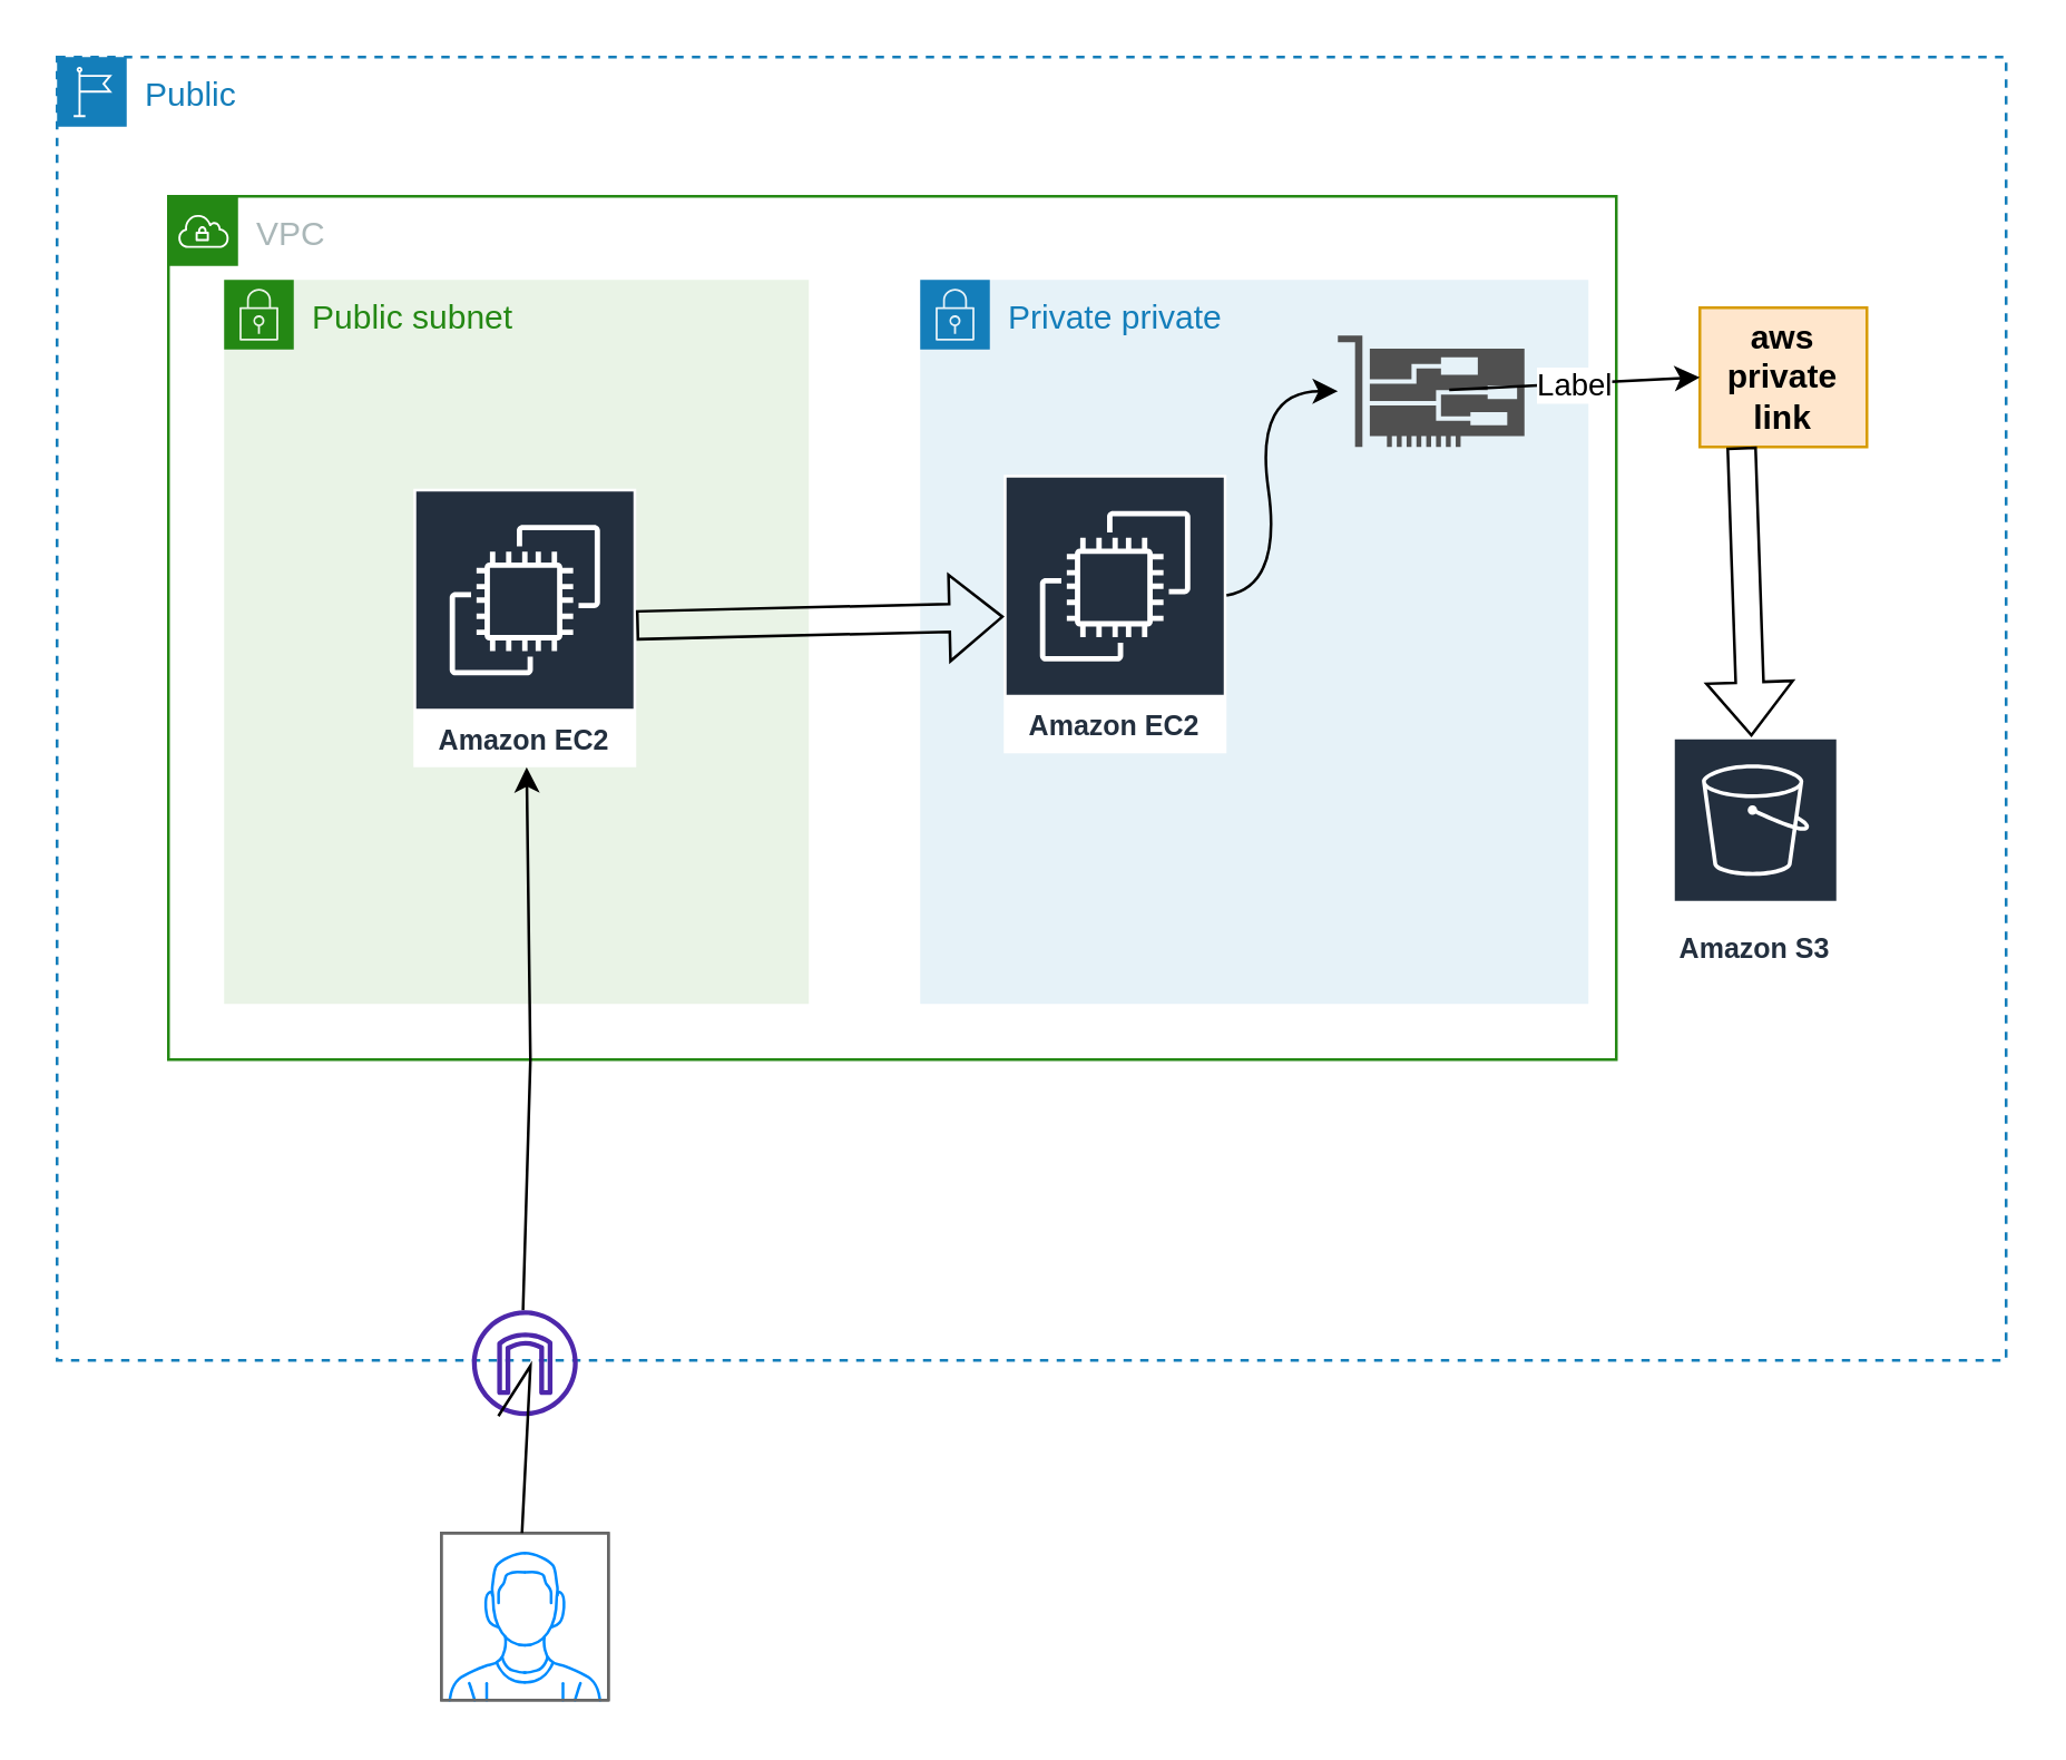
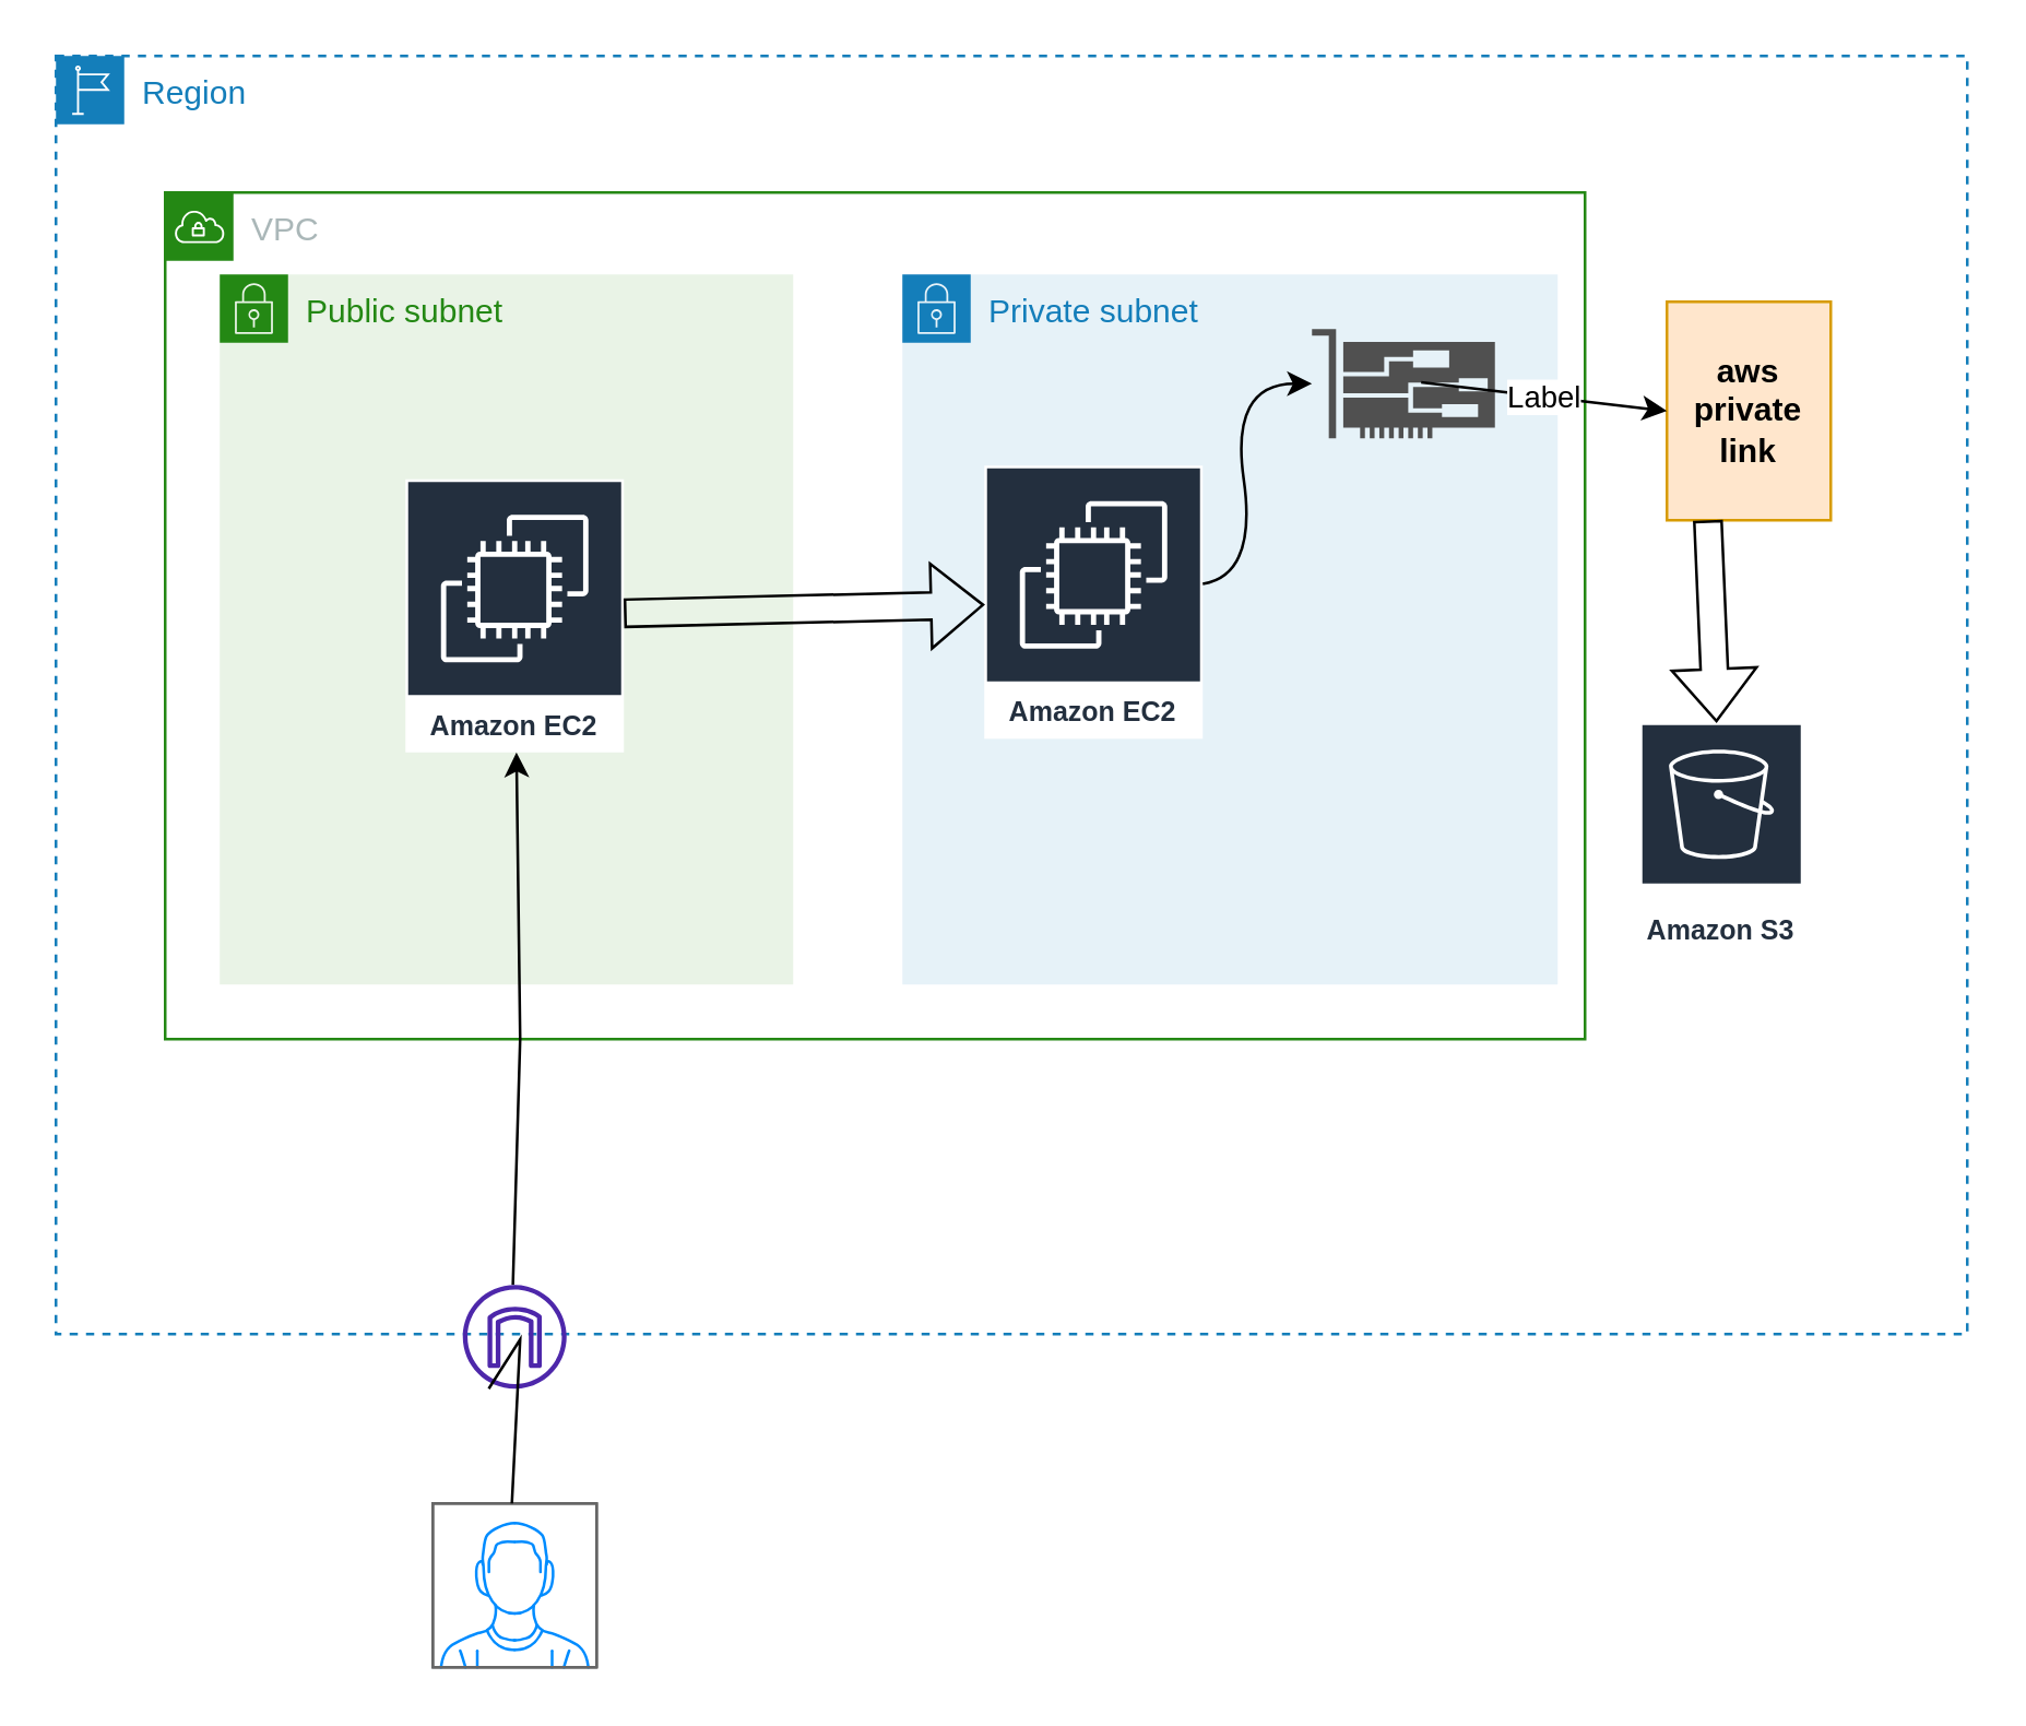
  <mxCell id="0" />
  <mxCell id="1" parent="0" />
- <mxCell id="2" value="Public" style="points=[[0,0],[0.25,0],[0.5,0],[0.75,0],[1,0],[1,0.25],[1,0.5],[1,0.75],[1,1],[0.75,1],[0.5,1],[0.25,1],[0,1],[0,0.75],[0,0.5],[0,0.25]];outlineConnect=0;gradientColor=none;html=1;whiteSpace=wrap;fontSize=12;fontStyle=0;container=1;pointerEvents=0;collapsible=0;recursiveResize=0;shape=mxgraph.aws4.group;grIcon=mxgraph.aws4.group_region;strokeColor=#147EBA;fillColor=none;verticalAlign=top;align=left;spacingLeft=30;fontColor=#147EBA;dashed=1;" vertex="1" parent="1"><mxGeometry x="20" y="20" width="700" height="468" as="geometry" /></mxCell>
+ <mxCell id="2" value="Region" style="points=[[0,0],[0.25,0],[0.5,0],[0.75,0],[1,0],[1,0.25],[1,0.5],[1,0.75],[1,1],[0.75,1],[0.5,1],[0.25,1],[0,1],[0,0.75],[0,0.5],[0,0.25]];outlineConnect=0;gradientColor=none;html=1;whiteSpace=wrap;fontSize=12;fontStyle=0;container=1;pointerEvents=0;collapsible=0;recursiveResize=0;shape=mxgraph.aws4.group;grIcon=mxgraph.aws4.group_region;strokeColor=#147EBA;fillColor=none;verticalAlign=top;align=left;spacingLeft=30;fontColor=#147EBA;dashed=1;" vertex="1" parent="1"><mxGeometry x="20" y="20" width="700" height="468" as="geometry" /></mxCell>
  <mxCell id="3" value="Amazon S3" style="sketch=0;outlineConnect=0;fontColor=#232F3E;gradientColor=none;strokeColor=#ffffff;fillColor=#232F3E;dashed=0;verticalLabelPosition=middle;verticalAlign=bottom;align=center;html=1;whiteSpace=wrap;fontSize=10;fontStyle=1;spacing=3;shape=mxgraph.aws4.productIcon;prIcon=mxgraph.aws4.s3;" vertex="1" parent="2"><mxGeometry x="580" y="244" width="60" height="86" as="geometry" /></mxCell>
- <mxCell id="4" value="&lt;b&gt;aws private link&lt;/b&gt;" style="rounded=0;whiteSpace=wrap;html=1;fillColor=#ffe6cc;strokeColor=#d79b00;" vertex="1" parent="2"><mxGeometry x="590" y="90" width="60" height="50" as="geometry" /></mxCell>
+ <mxCell id="4" value="&lt;b&gt;aws private link&lt;/b&gt;" style="rounded=0;whiteSpace=wrap;html=1;fillColor=#ffe6cc;strokeColor=#d79b00;" vertex="1" parent="2"><mxGeometry x="590" y="90" width="60" height="80" as="geometry" /></mxCell>
  <mxCell id="5" value="" style="shape=flexArrow;endArrow=classic;html=1;rounded=0;exitX=0.25;exitY=1;exitDx=0;exitDy=0;" edge="1" parent="2" source="4" target="3"><mxGeometry width="50" height="50" relative="1" as="geometry"><mxPoint x="595" y="190" as="sourcePoint" /><mxPoint x="645" y="140" as="targetPoint" /></mxGeometry></mxCell>
  <mxCell id="6" value="VPC" style="points=[[0,0],[0.25,0],[0.5,0],[0.75,0],[1,0],[1,0.25],[1,0.5],[1,0.75],[1,1],[0.75,1],[0.5,1],[0.25,1],[0,1],[0,0.75],[0,0.5],[0,0.25]];outlineConnect=0;gradientColor=none;html=1;whiteSpace=wrap;fontSize=12;fontStyle=0;container=1;pointerEvents=0;collapsible=0;recursiveResize=0;shape=mxgraph.aws4.group;grIcon=mxgraph.aws4.group_vpc;strokeColor=#248814;fillColor=none;verticalAlign=top;align=left;spacingLeft=30;fontColor=#AAB7B8;dashed=0;" vertex="1" parent="1"><mxGeometry x="60" y="70" width="520" height="310" as="geometry" /></mxCell>
  <mxCell id="7" value="Public subnet" style="points=[[0,0],[0.25,0],[0.5,0],[0.75,0],[1,0],[1,0.25],[1,0.5],[1,0.75],[1,1],[0.75,1],[0.5,1],[0.25,1],[0,1],[0,0.75],[0,0.5],[0,0.25]];outlineConnect=0;gradientColor=none;html=1;whiteSpace=wrap;fontSize=12;fontStyle=0;container=1;pointerEvents=0;collapsible=0;recursiveResize=0;shape=mxgraph.aws4.group;grIcon=mxgraph.aws4.group_security_group;grStroke=0;strokeColor=#248814;fillColor=#E9F3E6;verticalAlign=top;align=left;spacingLeft=30;fontColor=#248814;dashed=0;" vertex="1" parent="6"><mxGeometry x="20" y="30" width="210" height="260" as="geometry" /></mxCell>
  <mxCell id="8" value="Amazon EC2" style="sketch=0;outlineConnect=0;fontColor=#232F3E;gradientColor=none;strokeColor=#ffffff;fillColor=#232F3E;dashed=0;verticalLabelPosition=middle;verticalAlign=bottom;align=center;html=1;whiteSpace=wrap;fontSize=10;fontStyle=1;spacing=3;shape=mxgraph.aws4.productIcon;prIcon=mxgraph.aws4.ec2;" vertex="1" parent="7"><mxGeometry x="68" y="75" width="80" height="100" as="geometry" /></mxCell>
- <mxCell id="9" value="Private private" style="points=[[0,0],[0.25,0],[0.5,0],[0.75,0],[1,0],[1,0.25],[1,0.5],[1,0.75],[1,1],[0.75,1],[0.5,1],[0.25,1],[0,1],[0,0.75],[0,0.5],[0,0.25]];outlineConnect=0;gradientColor=none;html=1;whiteSpace=wrap;fontSize=12;fontStyle=0;container=1;pointerEvents=0;collapsible=0;recursiveResize=0;shape=mxgraph.aws4.group;grIcon=mxgraph.aws4.group_security_group;grStroke=0;strokeColor=#147EBA;fillColor=#E6F2F8;verticalAlign=top;align=left;spacingLeft=30;fontColor=#147EBA;dashed=0;" vertex="1" parent="6"><mxGeometry x="270" y="30" width="240" height="260" as="geometry" /></mxCell>
+ <mxCell id="9" value="Private subnet" style="points=[[0,0],[0.25,0],[0.5,0],[0.75,0],[1,0],[1,0.25],[1,0.5],[1,0.75],[1,1],[0.75,1],[0.5,1],[0.25,1],[0,1],[0,0.75],[0,0.5],[0,0.25]];outlineConnect=0;gradientColor=none;html=1;whiteSpace=wrap;fontSize=12;fontStyle=0;container=1;pointerEvents=0;collapsible=0;recursiveResize=0;shape=mxgraph.aws4.group;grIcon=mxgraph.aws4.group_security_group;grStroke=0;strokeColor=#147EBA;fillColor=#E6F2F8;verticalAlign=top;align=left;spacingLeft=30;fontColor=#147EBA;dashed=0;" vertex="1" parent="6"><mxGeometry x="270" y="30" width="240" height="260" as="geometry" /></mxCell>
  <mxCell id="10" value="Amazon EC2" style="sketch=0;outlineConnect=0;fontColor=#232F3E;gradientColor=none;strokeColor=#ffffff;fillColor=#232F3E;dashed=0;verticalLabelPosition=middle;verticalAlign=bottom;align=center;html=1;whiteSpace=wrap;fontSize=10;fontStyle=1;spacing=3;shape=mxgraph.aws4.productIcon;prIcon=mxgraph.aws4.ec2;" vertex="1" parent="9"><mxGeometry x="30" y="70" width="80" height="100" as="geometry" /></mxCell>
  <mxCell id="11" value="" style="sketch=0;pointerEvents=1;shadow=0;dashed=0;html=1;strokeColor=none;fillColor=#505050;labelPosition=center;verticalLabelPosition=bottom;verticalAlign=top;outlineConnect=0;align=center;shape=mxgraph.office.devices.nic;" vertex="1" parent="9"><mxGeometry x="150" y="20" width="67" height="40" as="geometry" /></mxCell>
  <mxCell id="12" value="" style="curved=1;endArrow=classic;html=1;rounded=0;" edge="1" parent="9" source="10" target="11"><mxGeometry width="50" height="50" relative="1" as="geometry"><mxPoint x="90" y="140" as="sourcePoint" /><mxPoint x="70" y="200" as="targetPoint" /><Array as="points"><mxPoint x="130" y="110" /><mxPoint x="120" y="40" /></Array></mxGeometry></mxCell>
  <mxCell id="13" value="" style="endArrow=classic;html=1;rounded=0;entryX=0;entryY=0.5;entryDx=0;entryDy=0;" edge="1" parent="9" target="4"><mxGeometry relative="1" as="geometry"><mxPoint x="190" y="39.5" as="sourcePoint" /><mxPoint x="270" y="40" as="targetPoint" /><Array as="points" /></mxGeometry></mxCell>
  <mxCell id="14" value="Label" style="edgeLabel;resizable=0;html=1;align=center;verticalAlign=middle;gradientColor=default;" connectable="0" vertex="1" parent="13"><mxGeometry relative="1" as="geometry" /></mxCell>
  <mxCell id="15" value="" style="shape=flexArrow;endArrow=classic;html=1;rounded=0;" edge="1" parent="6" source="8" target="10"><mxGeometry width="50" height="50" relative="1" as="geometry"><mxPoint x="158" y="155" as="sourcePoint" /><mxPoint x="208" y="105" as="targetPoint" /><Array as="points" /></mxGeometry></mxCell>
  <mxCell id="16" value="" style="verticalLabelPosition=bottom;shadow=0;dashed=0;align=center;html=1;verticalAlign=top;strokeWidth=1;shape=mxgraph.mockup.containers.userMale;strokeColor=#666666;strokeColor2=#008cff;" vertex="1" parent="1"><mxGeometry x="158" y="550" width="60" height="60" as="geometry" /></mxCell>
  <mxCell id="17" value="" style="endArrow=classic;html=1;rounded=0;exitX=0.483;exitY=0;exitDx=0;exitDy=0;exitPerimeter=0;startArrow=none;" edge="1" parent="1" source="18" target="8"><mxGeometry width="50" height="50" relative="1" as="geometry"><mxPoint x="170" y="550" as="sourcePoint" /><mxPoint x="400" y="320" as="targetPoint" /><Array as="points"><mxPoint x="190" y="380" /></Array></mxGeometry></mxCell>
  <mxCell id="18" value="" style="sketch=0;outlineConnect=0;fontColor=#232F3E;gradientColor=none;fillColor=#4D27AA;strokeColor=none;dashed=0;verticalLabelPosition=bottom;verticalAlign=top;align=center;html=1;fontSize=12;fontStyle=0;aspect=fixed;pointerEvents=1;shape=mxgraph.aws4.internet_gateway;" vertex="1" parent="1"><mxGeometry x="169" y="470" width="38" height="38" as="geometry" /></mxCell>
  <mxCell id="19" value="" style="endArrow=none;html=1;rounded=0;exitX=0.483;exitY=0;exitDx=0;exitDy=0;exitPerimeter=0;entryX=0.25;entryY=1;entryDx=0;entryDy=0;" edge="1" parent="1" source="16" target="18"><mxGeometry width="50" height="50" relative="1" as="geometry"><mxPoint x="186.98" y="540" as="sourcePoint" /><mxPoint x="197.5" y="380" as="targetPoint" /><Array as="points"><mxPoint x="190" y="490" /></Array></mxGeometry></mxCell>
